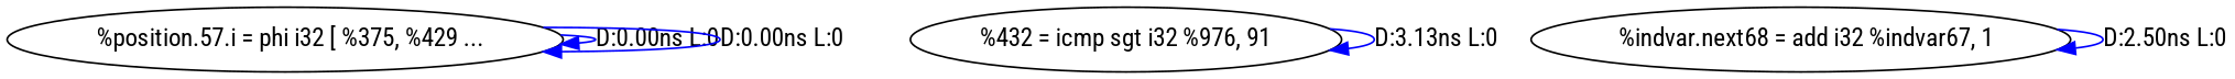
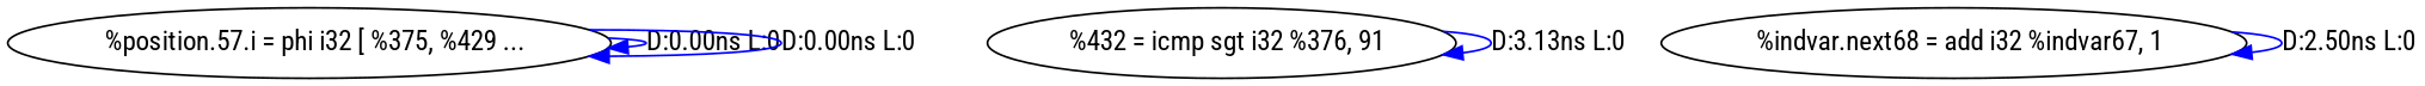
  digraph {
    fontname="Roboto Condensed"
    node [fontname="Roboto Condensed"]
    edge [color=blue fontname="Roboto Condensed"]
    n1 [label="  %position.57.i = phi i32 [ %375, %429 ..."]
-   n2 [label="%432 = icmp sgt i32 %976, 91"]
+   n2 [label="  %432 = icmp sgt i32 %376, 91"]
    n3 [label="  %indvar.next68 = add i32 %indvar67, 1"]
    n1 -> n1 [label="D:0.00ns L:0"]
    n1 -> n1 [label="D:0.00ns L:0"]
    n2 -> n2 [label="D:3.13ns L:0"]
    n3 -> n3 [label="D:2.50ns L:0"]
  }
